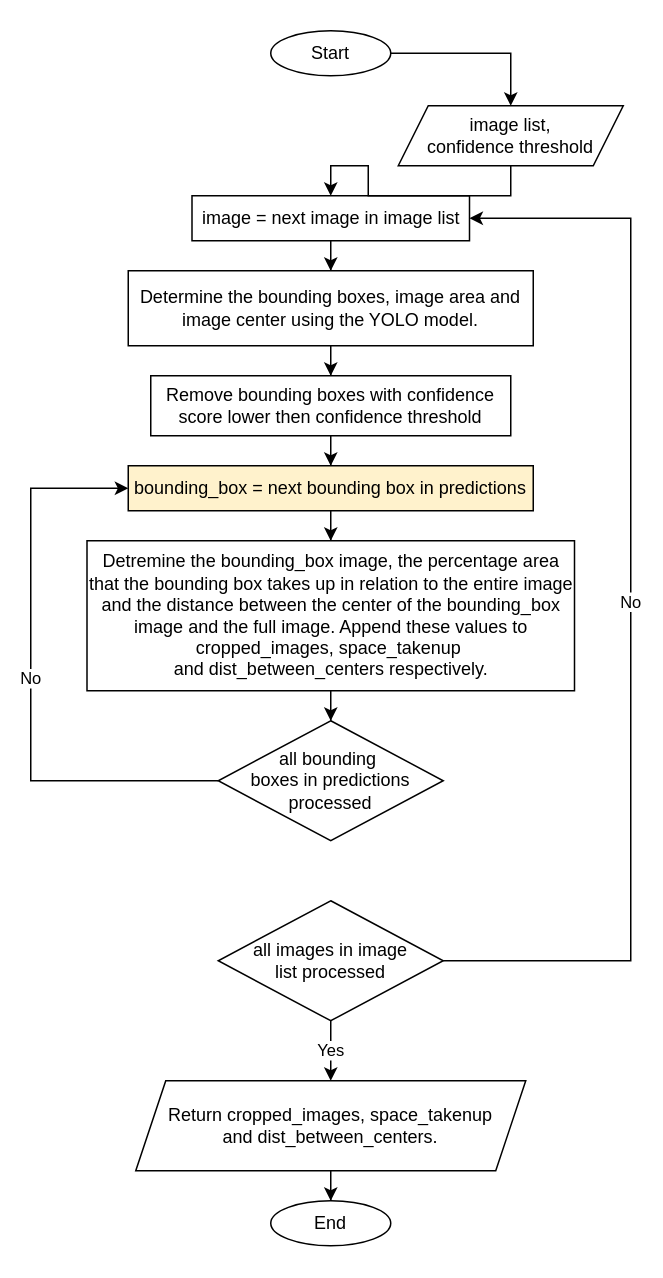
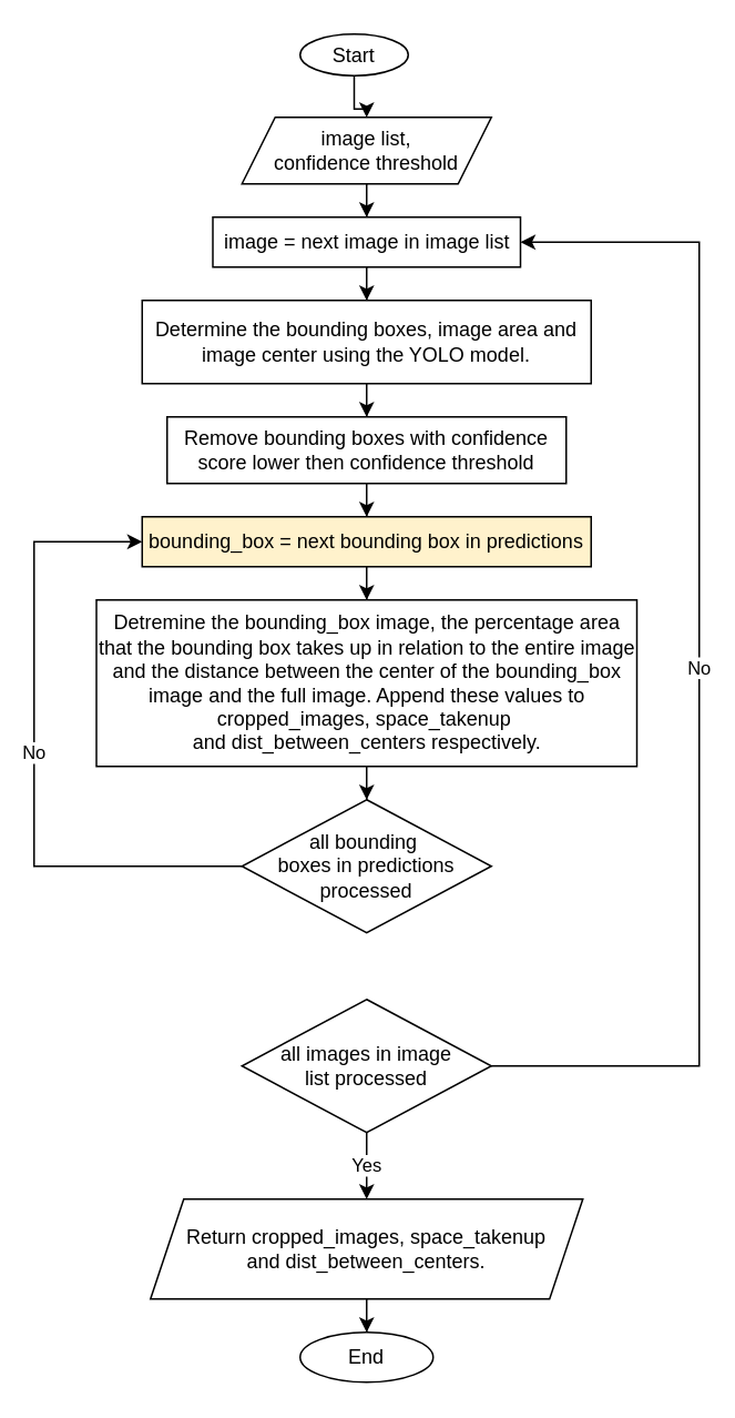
  <mxCell id="0" />
  <mxCell id="1" parent="0" />
  <mxCell id="2" style="edgeStyle=orthogonalEdgeStyle;rounded=0;orthogonalLoop=1;jettySize=auto;html=1;entryX=0.5;entryY=0;entryDx=0;entryDy=0;" parent="1" source="3" target="7" edge="1"><mxGeometry relative="1" as="geometry" /></mxCell>
- <mxCell id="3" value="Start" style="ellipse;whiteSpace=wrap;html=1;" parent="1" vertex="1"><mxGeometry x="180" y="20" width="80" height="30" as="geometry" /></mxCell>
+ <mxCell id="3" value="Start" style="ellipse;whiteSpace=wrap;html=1;" parent="1" vertex="1"><mxGeometry x="180" y="20" width="65" height="25" as="geometry" /></mxCell>
  <mxCell id="4" style="edgeStyle=orthogonalEdgeStyle;rounded=0;orthogonalLoop=1;jettySize=auto;html=1;" parent="1" source="5" target="9" edge="1"><mxGeometry relative="1" as="geometry"><mxPoint x="220" y="260" as="targetPoint" /></mxGeometry></mxCell>
  <mxCell id="5" value="image = next image in image list" style="rounded=0;whiteSpace=wrap;html=1;" parent="1" vertex="1"><mxGeometry x="127.5" y="130" width="185" height="30" as="geometry" /></mxCell>
  <mxCell id="6" style="edgeStyle=orthogonalEdgeStyle;rounded=0;orthogonalLoop=1;jettySize=auto;html=1;entryX=0.5;entryY=0;entryDx=0;entryDy=0;" parent="1" source="7" target="5" edge="1"><mxGeometry relative="1" as="geometry" /></mxCell>
- <mxCell id="7" value="image list,&lt;div&gt;confidence threshold&lt;/div&gt;" style="shape=parallelogram;perimeter=parallelogramPerimeter;whiteSpace=wrap;html=1;fixedSize=1;" parent="1" vertex="1"><mxGeometry x="265" y="70" width="150" height="40" as="geometry" /></mxCell>
+ <mxCell id="7" value="image list,&lt;div&gt;confidence threshold&lt;/div&gt;" style="shape=parallelogram;perimeter=parallelogramPerimeter;whiteSpace=wrap;html=1;fixedSize=1;" parent="1" vertex="1"><mxGeometry x="145" y="70" width="150" height="40" as="geometry" /></mxCell>
  <mxCell id="8" style="edgeStyle=orthogonalEdgeStyle;rounded=0;orthogonalLoop=1;jettySize=auto;html=1;" parent="1" source="9" target="11" edge="1"><mxGeometry relative="1" as="geometry"><mxPoint x="220" y="370" as="targetPoint" /></mxGeometry></mxCell>
  <mxCell id="9" value="Determine the bounding boxes, image area and image center using the YOLO model." style="rounded=0;whiteSpace=wrap;html=1;" parent="1" vertex="1"><mxGeometry x="85" y="180" width="270" height="50" as="geometry" /></mxCell>
  <mxCell id="10" style="edgeStyle=orthogonalEdgeStyle;rounded=0;orthogonalLoop=1;jettySize=auto;html=1;entryX=0.5;entryY=0;entryDx=0;entryDy=0;" parent="1" source="11" target="13" edge="1"><mxGeometry relative="1" as="geometry" /></mxCell>
  <mxCell id="11" value="Remove bounding boxes with confidence score lower then &lt;span style=&quot;background-color: initial;&quot;&gt;confidence threshold&lt;/span&gt;" style="rounded=0;whiteSpace=wrap;html=1;" parent="1" vertex="1"><mxGeometry x="100" y="250" width="240" height="40" as="geometry" /></mxCell>
  <mxCell id="12" style="edgeStyle=orthogonalEdgeStyle;rounded=0;orthogonalLoop=1;jettySize=auto;html=1;" parent="1" source="13" target="15" edge="1"><mxGeometry relative="1" as="geometry"><mxPoint x="220" y="570" as="targetPoint" /></mxGeometry></mxCell>
  <mxCell id="13" value="bounding_box = next bounding box in predictions" style="rounded=0;whiteSpace=wrap;html=1;fillColor=#fff2cc;" parent="1" vertex="1"><mxGeometry x="85" y="310" width="270" height="30" as="geometry" /></mxCell>
  <mxCell id="14" style="edgeStyle=orthogonalEdgeStyle;rounded=0;orthogonalLoop=1;jettySize=auto;html=1;entryX=0.5;entryY=0;entryDx=0;entryDy=0;" parent="1" source="15" target="17" edge="1"><mxGeometry relative="1" as="geometry" /></mxCell>
  <mxCell id="15" value="&lt;div&gt;&lt;br&gt;&lt;/div&gt;&lt;div&gt;&lt;span style=&quot;background-color: initial;&quot;&gt;Detremine the bounding_box image, the percentage area that the bounding box takes up in relation to the entire image and the distance between the center of the bounding_box image and the full image. Append these values to cropped_images,&amp;nbsp;&lt;/span&gt;space_takenup&amp;nbsp; and&amp;nbsp;&lt;span style=&quot;background-color: initial;&quot;&gt;dist_between_centers respectively&lt;/span&gt;&lt;span style=&quot;background-color: initial;&quot;&gt;.&lt;/span&gt;&lt;/div&gt;&lt;div&gt;&lt;span style=&quot;background-color: initial;&quot;&gt;&lt;br&gt;&lt;/span&gt;&lt;/div&gt;" style="rounded=0;whiteSpace=wrap;html=1;" parent="1" vertex="1"><mxGeometry x="57.5" y="360" width="325" height="100" as="geometry" /></mxCell>
  <mxCell id="16" value="No" style="edgeStyle=orthogonalEdgeStyle;rounded=0;orthogonalLoop=1;jettySize=auto;html=1;entryX=0;entryY=0.5;entryDx=0;entryDy=0;exitX=0;exitY=0.5;exitDx=0;exitDy=0;" parent="1" source="17" target="13" edge="1"><mxGeometry relative="1" as="geometry"><mxPoint x="50" y="490" as="targetPoint" /><Array as="points"><mxPoint x="20" y="520" /><mxPoint x="20" y="325" /></Array></mxGeometry></mxCell>
  <mxCell id="17" value="all bounding&amp;nbsp;&lt;div&gt;boxes in predictions processed&lt;/div&gt;" style="rhombus;whiteSpace=wrap;html=1;" parent="1" vertex="1"><mxGeometry x="145" y="480" width="150" height="80" as="geometry" /></mxCell>
  <mxCell id="18" value="Yes" style="edgeStyle=orthogonalEdgeStyle;rounded=0;orthogonalLoop=1;jettySize=auto;html=1;entryX=0.5;entryY=0;entryDx=0;entryDy=0;" parent="1" source="20" target="22" edge="1"><mxGeometry relative="1" as="geometry"><mxPoint x="230" y="710" as="targetPoint" /></mxGeometry></mxCell>
  <mxCell id="19" value="No" style="edgeStyle=orthogonalEdgeStyle;rounded=0;orthogonalLoop=1;jettySize=auto;html=1;entryX=1;entryY=0.5;entryDx=0;entryDy=0;exitX=1;exitY=0.5;exitDx=0;exitDy=0;" parent="1" source="20" target="5" edge="1"><mxGeometry relative="1" as="geometry"><mxPoint x="-60" y="620" as="targetPoint" /><Array as="points"><mxPoint x="420" y="640" /><mxPoint x="420" y="145" /></Array></mxGeometry></mxCell>
  <mxCell id="20" value="all images in image list&amp;nbsp;&lt;span style=&quot;background-color: initial;&quot;&gt;processed&lt;/span&gt;" style="rhombus;whiteSpace=wrap;html=1;" parent="1" vertex="1"><mxGeometry x="145" y="600" width="150" height="80" as="geometry" /></mxCell>
  <mxCell id="21" style="edgeStyle=orthogonalEdgeStyle;rounded=0;orthogonalLoop=1;jettySize=auto;html=1;entryX=0.5;entryY=0;entryDx=0;entryDy=0;" parent="1" source="22" target="23" edge="1"><mxGeometry relative="1" as="geometry" /></mxCell>
  <mxCell id="22" value="Return&amp;nbsp;&lt;span style=&quot;background-color: initial;&quot;&gt;cropped_images,&amp;nbsp;&lt;/span&gt;space_takenup and&amp;nbsp;&lt;span style=&quot;background-color: initial;&quot;&gt;dist_between_centers.&lt;/span&gt;" style="shape=parallelogram;perimeter=parallelogramPerimeter;whiteSpace=wrap;html=1;fixedSize=1;" parent="1" vertex="1"><mxGeometry x="90" y="720" width="260" height="60" as="geometry" /></mxCell>
  <mxCell id="23" value="End" style="ellipse;whiteSpace=wrap;html=1;" parent="1" vertex="1"><mxGeometry x="180" y="800" width="80" height="30" as="geometry" /></mxCell>
